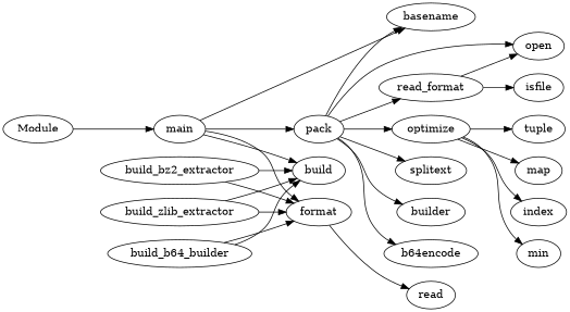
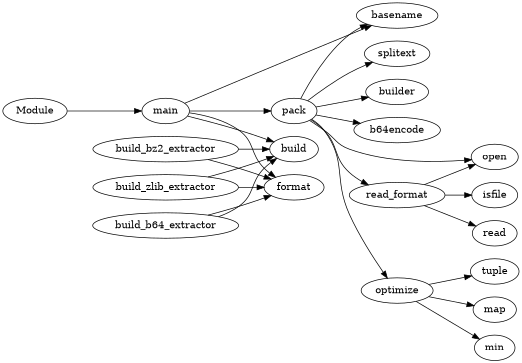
  strict digraph {
    rankdir=LR
    main
    pack
    n3 [label=build]
    format
    basename
    n6 [label=read_format]
    optimize
    open
    splitext
    builder
    b64encode
    isfile
    read
    tuple
    map
-   index
    min
    build_bz2_extractor
    build_zlib_extractor
-   build_b64_extractor [label=build_b64_builder]
+   build_b64_extractor
    Module
    main -> pack
    main -> n3
    main -> format
    main -> basename
    pack -> basename
    pack -> n6
    pack -> optimize
    pack -> open
    pack -> splitext
    pack -> builder
    pack -> b64encode
    n6 -> open
    n6 -> isfile
-   format -> read
+   n6 -> read
    optimize -> tuple
    optimize -> map
-   optimize -> index
    optimize -> min
    build_bz2_extractor -> n3
    build_bz2_extractor -> format
    build_zlib_extractor -> n3
    build_zlib_extractor -> format
    build_b64_extractor -> n3
    build_b64_extractor -> format
    Module -> main
  }
